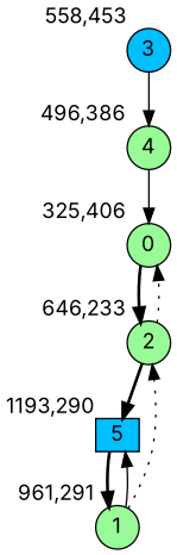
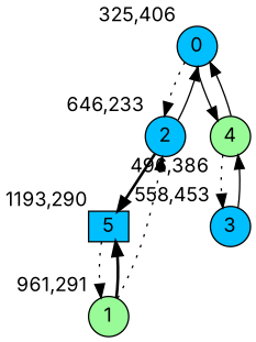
  digraph {
    bgcolor=white
    fontname=Inter
    node [fillcolor=palegreen fixedsize=true fontname=Inter shape=circle style=filled]
    edge [fontname=Inter style=solid]
-   0 [height=0.3 width=0.4 xlabel="325,406"]
-   2 [height=0.3 width=0.4 xlabel="646,233"]
+   0 [fillcolor=deepskyblue height=0.3 width=0.4 xlabel="325,406"]
+   2 [fillcolor=deepskyblue height=0.3 width=0.4 xlabel="646,233"]
    4 [height=0.3 width=0.4 xlabel="496,386"]
    5 [fillcolor=deepskyblue height=0.3 shape=box width=0.4 xlabel="1193,290"]
    3 [fillcolor=deepskyblue height=0.3 width=0.4 xlabel="558,453"]
    1 [height=0.3 width=0.4 xlabel="961,291"]
-   0 -> 2 [style=bold]
-   2 -> 0 [style=dotted]
+   0 -> 2 [style=dotted]
+   0 -> 4
+   2 -> 0
    2 -> 5 [style=bold]
    4 -> 0
-   5 -> 1 [style=bold]
+   4 -> 3 [style=dotted]
+   5 -> 1 [style=dotted]
    3 -> 4
    1 -> 2 [style=dotted]
-   1 -> 5
+   1 -> 5 [style=bold]
  }
